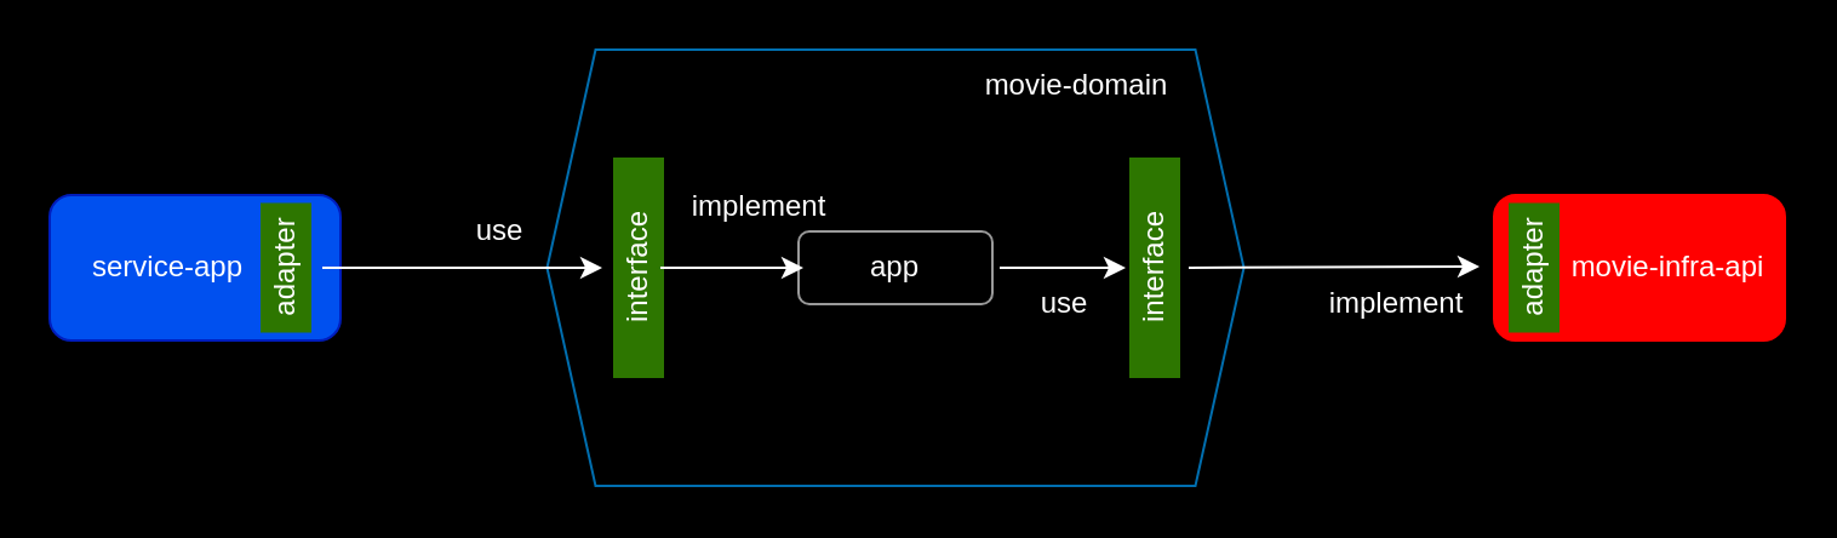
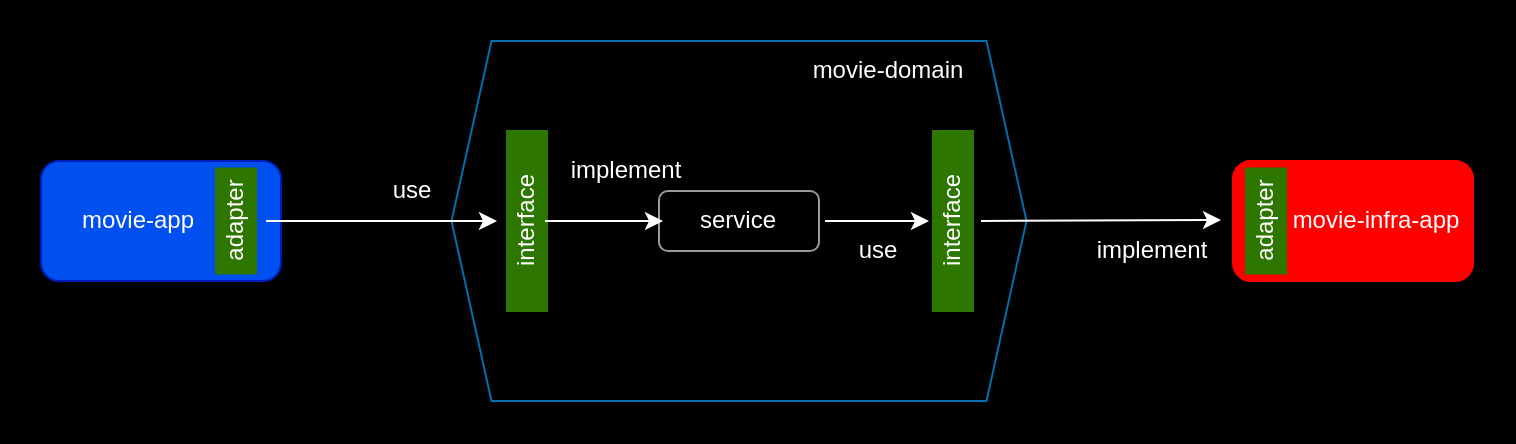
  <mxCell id="0" />
  <mxCell id="1" parent="0" />
  <mxCell id="2" value="" style="rounded=1;whiteSpace=wrap;html=1;fillColor=#FF0000;strokeColor=#FF0000;fontColor=#FFFFFF;" parent="1" vertex="1"><mxGeometry x="616" y="80" width="120" height="60" as="geometry" /></mxCell>
  <mxCell id="3" value="" style="rounded=0;whiteSpace=wrap;html=1;fillColor=#2D7600;strokeColor=#2D7600;direction=south;fontColor=#FFFFFF;" parent="1" vertex="1"><mxGeometry x="622.5" y="83.75" width="20" height="52.5" as="geometry" /></mxCell>
  <mxCell id="4" value="" style="shape=hexagon;perimeter=hexagonPerimeter2;whiteSpace=wrap;html=1;fixedSize=1;fillColor=none;strokeColor=#006EAF;fontColor=#FFFFFF;" parent="1" vertex="1"><mxGeometry x="225.25" y="20" width="287.5" height="180" as="geometry" /></mxCell>
  <mxCell id="5" value="" style="rounded=1;whiteSpace=wrap;html=1;fillColor=#0050ef;strokeColor=#001DBC;fontColor=#ffffff;" parent="1" vertex="1"><mxGeometry x="20" y="80" width="120" height="60" as="geometry" /></mxCell>
  <mxCell id="6" value="movie-domain" style="text;html=1;strokeColor=none;fillColor=none;align=center;verticalAlign=middle;whiteSpace=wrap;rounded=0;rotation=0;fontColor=#FFFFFF;" parent="1" vertex="1"><mxGeometry x="399" y="20" width="90" height="30" as="geometry" /></mxCell>
- <mxCell id="7" value="service-app" style="text;html=1;strokeColor=none;fillColor=none;align=center;verticalAlign=middle;whiteSpace=wrap;rounded=0;fontColor=#FFFFFF;" parent="1" vertex="1"><mxGeometry x="24" y="95" width="90" height="30" as="geometry" /></mxCell>
+ <mxCell id="7" value="movie-app" style="text;html=1;strokeColor=none;fillColor=none;align=center;verticalAlign=middle;whiteSpace=wrap;rounded=0;fontColor=#FFFFFF;" parent="1" vertex="1"><mxGeometry x="24" y="95" width="90" height="30" as="geometry" /></mxCell>
  <mxCell id="8" value="" style="rounded=0;whiteSpace=wrap;html=1;direction=south;fillColor=#2D7600;strokeColor=#2D7600;fontColor=#FFFFFF;" parent="1" vertex="1"><mxGeometry x="253" y="65" width="20" height="90" as="geometry" /></mxCell>
  <mxCell id="9" value="" style="rounded=1;whiteSpace=wrap;html=1;fillColor=none;fontColor=#FFFFFF;strokeColor=#999999;" parent="1" vertex="1"><mxGeometry x="329" y="95" width="80" height="30" as="geometry" /></mxCell>
  <mxCell id="10" value="interface" style="text;html=1;strokeColor=none;fillColor=none;align=center;verticalAlign=middle;whiteSpace=wrap;rounded=0;rotation=270;fontColor=#FFFFFF;" parent="1" vertex="1"><mxGeometry x="230" y="95" width="66" height="30" as="geometry" /></mxCell>
- <mxCell id="11" value="app" style="text;html=1;strokeColor=none;fillColor=none;align=center;verticalAlign=middle;whiteSpace=wrap;rounded=0;fontColor=#FFFFFF;" parent="1" vertex="1"><mxGeometry x="339" y="95" width="60" height="30" as="geometry" /></mxCell>
+ <mxCell id="11" value="service" style="text;html=1;strokeColor=none;fillColor=none;align=center;verticalAlign=middle;whiteSpace=wrap;rounded=0;fontColor=#FFFFFF;" parent="1" vertex="1"><mxGeometry x="339" y="95" width="60" height="30" as="geometry" /></mxCell>
  <mxCell id="12" value="" style="endArrow=classic;html=1;rounded=0;entryX=0.5;entryY=0;entryDx=0;entryDy=0;fontColor=#FFFFFF;strokeColor=#FFFFFF;" parent="1" source="25" target="10" edge="1"><mxGeometry width="50" height="50" relative="1" as="geometry"><mxPoint x="350" y="130" as="sourcePoint" /><mxPoint x="400" y="80" as="targetPoint" /></mxGeometry></mxCell>
  <mxCell id="13" value="" style="endArrow=classic;html=1;rounded=0;entryX=0;entryY=0.5;entryDx=0;entryDy=0;fontColor=#FFFFFF;strokeColor=#FFFFFF;" parent="1" edge="1"><mxGeometry width="50" height="50" relative="1" as="geometry"><mxPoint x="272" y="110" as="sourcePoint" /><mxPoint x="331" y="110" as="targetPoint" /></mxGeometry></mxCell>
  <mxCell id="14" value="use" style="text;html=1;align=center;verticalAlign=middle;whiteSpace=wrap;rounded=0;fontColor=#FFFFFF;" parent="1" vertex="1"><mxGeometry x="176" y="80" width="60" height="30" as="geometry" /></mxCell>
  <mxCell id="15" value="implement" style="text;html=1;strokeColor=none;fillColor=none;align=center;verticalAlign=middle;whiteSpace=wrap;rounded=0;fontColor=#FFFFFF;" parent="1" vertex="1"><mxGeometry x="273" y="70" width="80" height="30" as="geometry" /></mxCell>
- <mxCell id="16" value="movie-infra-api" style="text;html=1;strokeColor=none;fillColor=none;align=center;verticalAlign=middle;whiteSpace=wrap;rounded=0;fontColor=#FFFFFF;" parent="1" vertex="1"><mxGeometry x="643" y="95" width="90" height="30" as="geometry" /></mxCell>
+ <mxCell id="16" value="movie-infra-app" style="text;html=1;strokeColor=none;fillColor=none;align=center;verticalAlign=middle;whiteSpace=wrap;rounded=0;fontColor=#FFFFFF;" parent="1" vertex="1"><mxGeometry x="643" y="95" width="90" height="30" as="geometry" /></mxCell>
  <mxCell id="17" value="implement" style="text;html=1;strokeColor=none;fillColor=none;align=center;verticalAlign=middle;whiteSpace=wrap;rounded=0;fontColor=#FFFFFF;" parent="1" vertex="1"><mxGeometry x="536" y="110" width="80" height="30" as="geometry" /></mxCell>
  <mxCell id="18" value="" style="rounded=0;whiteSpace=wrap;html=1;direction=south;fillColor=#2D7600;strokeColor=#2D7600;fontColor=#FFFFFF;" parent="1" vertex="1"><mxGeometry x="466" y="65" width="20" height="90" as="geometry" /></mxCell>
  <mxCell id="19" value="interface" style="text;html=1;strokeColor=none;fillColor=none;align=center;verticalAlign=middle;whiteSpace=wrap;rounded=0;rotation=270;fontColor=#FFFFFF;" parent="1" vertex="1"><mxGeometry x="443" y="95" width="66" height="30" as="geometry" /></mxCell>
  <mxCell id="20" value="" style="endArrow=classic;html=1;rounded=0;entryX=0;entryY=0.5;entryDx=0;entryDy=0;strokeColor=#FFFFFF;fontColor=#FFFFFF;" parent="1" edge="1"><mxGeometry width="50" height="50" relative="1" as="geometry"><mxPoint x="490" y="110" as="sourcePoint" /><mxPoint x="610" y="109.5" as="targetPoint" /></mxGeometry></mxCell>
  <mxCell id="21" value="use" style="text;html=1;strokeColor=none;fillColor=none;align=center;verticalAlign=middle;whiteSpace=wrap;rounded=0;fontColor=#FFFFFF;" parent="1" vertex="1"><mxGeometry x="409" y="110" width="60" height="30" as="geometry" /></mxCell>
  <mxCell id="22" value="" style="endArrow=classic;html=1;rounded=0;entryX=0.5;entryY=0;entryDx=0;entryDy=0;exitX=0;exitY=0;exitDx=0;exitDy=0;fontColor=#FFFFFF;strokeColor=#FFFFFF;" parent="1" edge="1"><mxGeometry width="50" height="50" relative="1" as="geometry"><mxPoint x="412" y="110" as="sourcePoint" /><mxPoint x="464" y="110" as="targetPoint" /></mxGeometry></mxCell>
  <mxCell id="23" value="adapter" style="text;html=1;strokeColor=none;fillColor=none;align=center;verticalAlign=middle;whiteSpace=wrap;rounded=0;rotation=270;fontColor=#FFFFFF;" parent="1" vertex="1"><mxGeometry x="610" y="95" width="45" height="30" as="geometry" /></mxCell>
  <mxCell id="24" value="" style="rounded=0;whiteSpace=wrap;html=1;fillColor=#2D7600;strokeColor=#2D7600;direction=south;fontColor=#FFFFFF;" parent="1" vertex="1"><mxGeometry x="107.5" y="83.75" width="20" height="52.5" as="geometry" /></mxCell>
  <mxCell id="25" value="adapter" style="text;html=1;strokeColor=none;fillColor=none;align=center;verticalAlign=middle;whiteSpace=wrap;rounded=0;rotation=270;fontColor=#FFFFFF;" parent="1" vertex="1"><mxGeometry x="95" y="95" width="45" height="30" as="geometry" /></mxCell>
